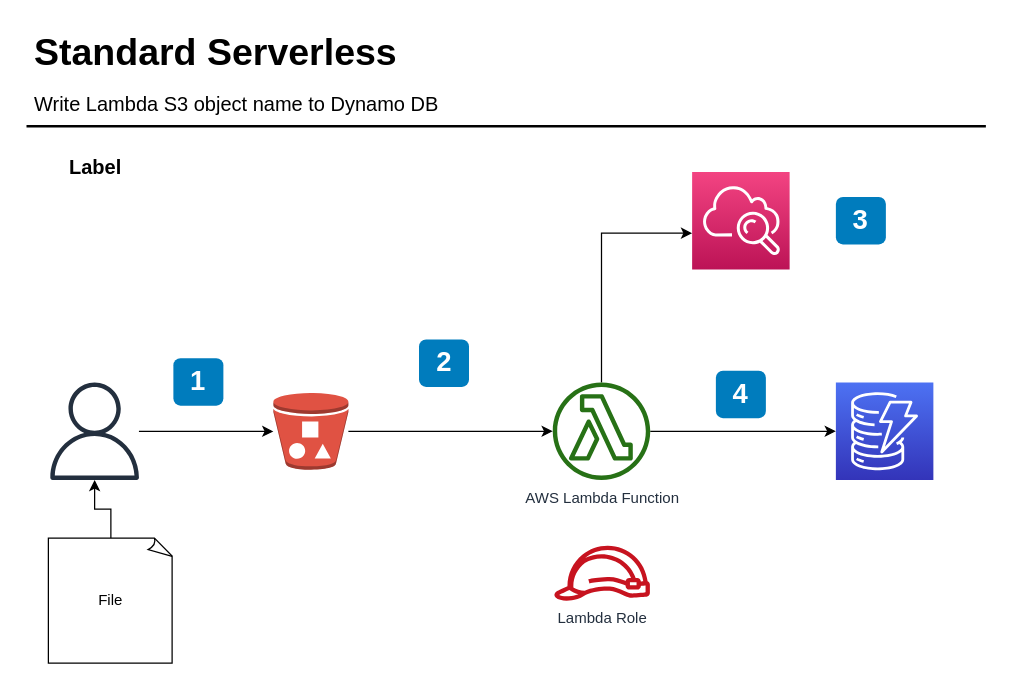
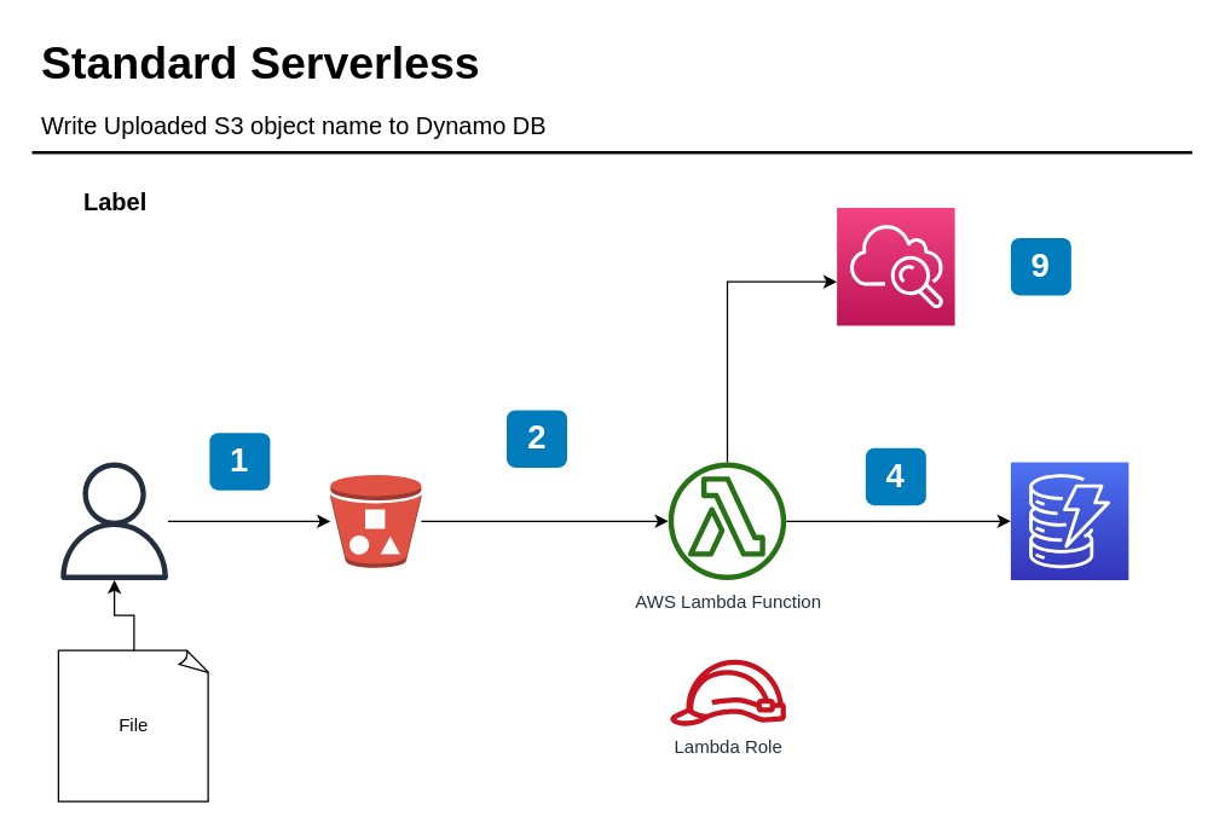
  <mxCell id="0" />
  <mxCell id="1" parent="0" />
  <mxCell id="2" value="1" style="rounded=1;whiteSpace=wrap;html=1;fillColor=#007CBD;strokeColor=none;fontColor=#FFFFFF;fontStyle=1;fontSize=22;" parent="1" vertex="1"><mxGeometry x="138" y="286" width="40" height="38" as="geometry" /></mxCell>
  <mxCell id="3" style="edgeStyle=orthogonalEdgeStyle;rounded=0;orthogonalLoop=1;jettySize=auto;html=1;" edge="1" parent="1" source="5" target="19"><mxGeometry relative="1" as="geometry" /></mxCell>
  <mxCell id="4" style="edgeStyle=orthogonalEdgeStyle;rounded=0;orthogonalLoop=1;jettySize=auto;html=1;" edge="1" parent="1" source="5" target="21"><mxGeometry relative="1" as="geometry"><Array as="points"><mxPoint x="481" y="186" /></Array></mxGeometry></mxCell>
  <mxCell id="5" value="AWS Lambda Function" style="outlineConnect=0;fontColor=#232F3E;gradientColor=none;fillColor=#277116;strokeColor=none;dashed=0;verticalLabelPosition=bottom;verticalAlign=top;align=center;html=1;fontSize=12;fontStyle=0;aspect=fixed;pointerEvents=1;shape=mxgraph.aws4.lambda_function;" parent="1" vertex="1"><mxGeometry x="441.5" y="305.5" width="78" height="78" as="geometry" /></mxCell>
  <mxCell id="6" value="2" style="rounded=1;whiteSpace=wrap;html=1;fillColor=#007CBD;strokeColor=none;fontColor=#FFFFFF;fontStyle=1;fontSize=22;" parent="1" vertex="1"><mxGeometry x="334.5" y="271" width="40" height="38" as="geometry" /></mxCell>
- <mxCell id="7" value="3" style="rounded=1;whiteSpace=wrap;html=1;fillColor=#007CBD;strokeColor=none;fontColor=#FFFFFF;fontStyle=1;fontSize=22;" parent="1" vertex="1"><mxGeometry x="668" y="157" width="40" height="38" as="geometry" /></mxCell>
+ <mxCell id="7" value="9" style="rounded=1;whiteSpace=wrap;html=1;fillColor=#007CBD;strokeColor=none;fontColor=#FFFFFF;fontStyle=1;fontSize=22;" parent="1" vertex="1"><mxGeometry x="668" y="157" width="40" height="38" as="geometry" /></mxCell>
  <mxCell id="8" value="4" style="rounded=1;whiteSpace=wrap;html=1;fillColor=#007CBD;strokeColor=none;fontColor=#FFFFFF;fontStyle=1;fontSize=22;" parent="1" vertex="1"><mxGeometry x="572" y="296" width="40" height="38" as="geometry" /></mxCell>
  <mxCell id="9" value="Standard Serverless" style="text;html=1;resizable=0;points=[];autosize=1;align=left;verticalAlign=top;spacingTop=-4;fontSize=30;fontStyle=1" parent="1" vertex="1"><mxGeometry x="24.5" y="20.5" width="310" height="40" as="geometry" /></mxCell>
- <mxCell id="10" value="Write Lambda S3 object name to Dynamo DB" style="text;html=1;resizable=0;points=[];autosize=1;align=left;verticalAlign=top;spacingTop=-4;fontSize=16;" parent="1" vertex="1"><mxGeometry x="24.5" y="70.5" width="350" height="20" as="geometry" /></mxCell>
+ <mxCell id="10" value="Write Uploaded S3 object name to Dynamo DB" style="text;html=1;resizable=0;points=[];autosize=1;align=left;verticalAlign=top;spacingTop=-4;fontSize=16;" parent="1" vertex="1"><mxGeometry x="24.5" y="70.5" width="350" height="20" as="geometry" /></mxCell>
  <mxCell id="11" value="Label" style="text;html=1;resizable=0;points=[];autosize=1;align=left;verticalAlign=top;spacingTop=-4;fontSize=16;fontStyle=1" parent="1" vertex="1"><mxGeometry x="52.5" y="120.5" width="50" height="20" as="geometry" /></mxCell>
  <mxCell id="12" value="" style="line;strokeWidth=2;html=1;fontSize=14;" parent="1" vertex="1"><mxGeometry x="20.5" y="95.5" width="767.5" height="10" as="geometry" /></mxCell>
  <mxCell id="13" style="edgeStyle=orthogonalEdgeStyle;rounded=0;orthogonalLoop=1;jettySize=auto;html=1;" edge="1" parent="1" source="14" target="5"><mxGeometry relative="1" as="geometry" /></mxCell>
  <mxCell id="14" value="" style="outlineConnect=0;dashed=0;verticalLabelPosition=bottom;verticalAlign=top;align=center;html=1;shape=mxgraph.aws3.bucket_with_objects;fillColor=#E05243;gradientColor=none;" vertex="1" parent="1"><mxGeometry x="218" y="313.75" width="60" height="61.5" as="geometry" /></mxCell>
  <mxCell id="15" style="edgeStyle=orthogonalEdgeStyle;rounded=0;orthogonalLoop=1;jettySize=auto;html=1;" edge="1" parent="1" source="16" target="14"><mxGeometry relative="1" as="geometry" /></mxCell>
  <mxCell id="16" value="" style="outlineConnect=0;fontColor=#232F3E;gradientColor=none;fillColor=#232F3E;strokeColor=none;dashed=0;verticalLabelPosition=bottom;verticalAlign=top;align=center;html=1;fontSize=12;fontStyle=0;aspect=fixed;pointerEvents=1;shape=mxgraph.aws4.user;" vertex="1" parent="1"><mxGeometry x="36" y="305.5" width="78" height="78" as="geometry" /></mxCell>
  <mxCell id="17" style="edgeStyle=orthogonalEdgeStyle;rounded=0;orthogonalLoop=1;jettySize=auto;html=1;" edge="1" parent="1" source="18" target="16"><mxGeometry relative="1" as="geometry" /></mxCell>
  <mxCell id="18" value="File" style="whiteSpace=wrap;html=1;shape=mxgraph.basic.document" vertex="1" parent="1"><mxGeometry x="38" y="430" width="100" height="100" as="geometry" /></mxCell>
  <mxCell id="19" value="" style="outlineConnect=0;fontColor=#232F3E;gradientColor=#4D72F3;gradientDirection=north;fillColor=#3334B9;strokeColor=#ffffff;dashed=0;verticalLabelPosition=bottom;verticalAlign=top;align=center;html=1;fontSize=12;fontStyle=0;aspect=fixed;shape=mxgraph.aws4.resourceIcon;resIcon=mxgraph.aws4.dynamodb;" vertex="1" parent="1"><mxGeometry x="668" y="305.5" width="78" height="78" as="geometry" /></mxCell>
  <mxCell id="20" value="Lambda Role" style="outlineConnect=0;fontColor=#232F3E;gradientColor=none;fillColor=#C7131F;strokeColor=none;dashed=0;verticalLabelPosition=bottom;verticalAlign=top;align=center;html=1;fontSize=12;fontStyle=0;aspect=fixed;pointerEvents=1;shape=mxgraph.aws4.role;" vertex="1" parent="1"><mxGeometry x="442" y="436" width="78" height="44" as="geometry" /></mxCell>
  <mxCell id="21" value="" style="outlineConnect=0;fontColor=#232F3E;gradientColor=#F34482;gradientDirection=north;fillColor=#BC1356;strokeColor=#ffffff;dashed=0;verticalLabelPosition=bottom;verticalAlign=top;align=center;html=1;fontSize=12;fontStyle=0;aspect=fixed;shape=mxgraph.aws4.resourceIcon;resIcon=mxgraph.aws4.cloudwatch;" vertex="1" parent="1"><mxGeometry x="553" y="137" width="78" height="78" as="geometry" /></mxCell>
